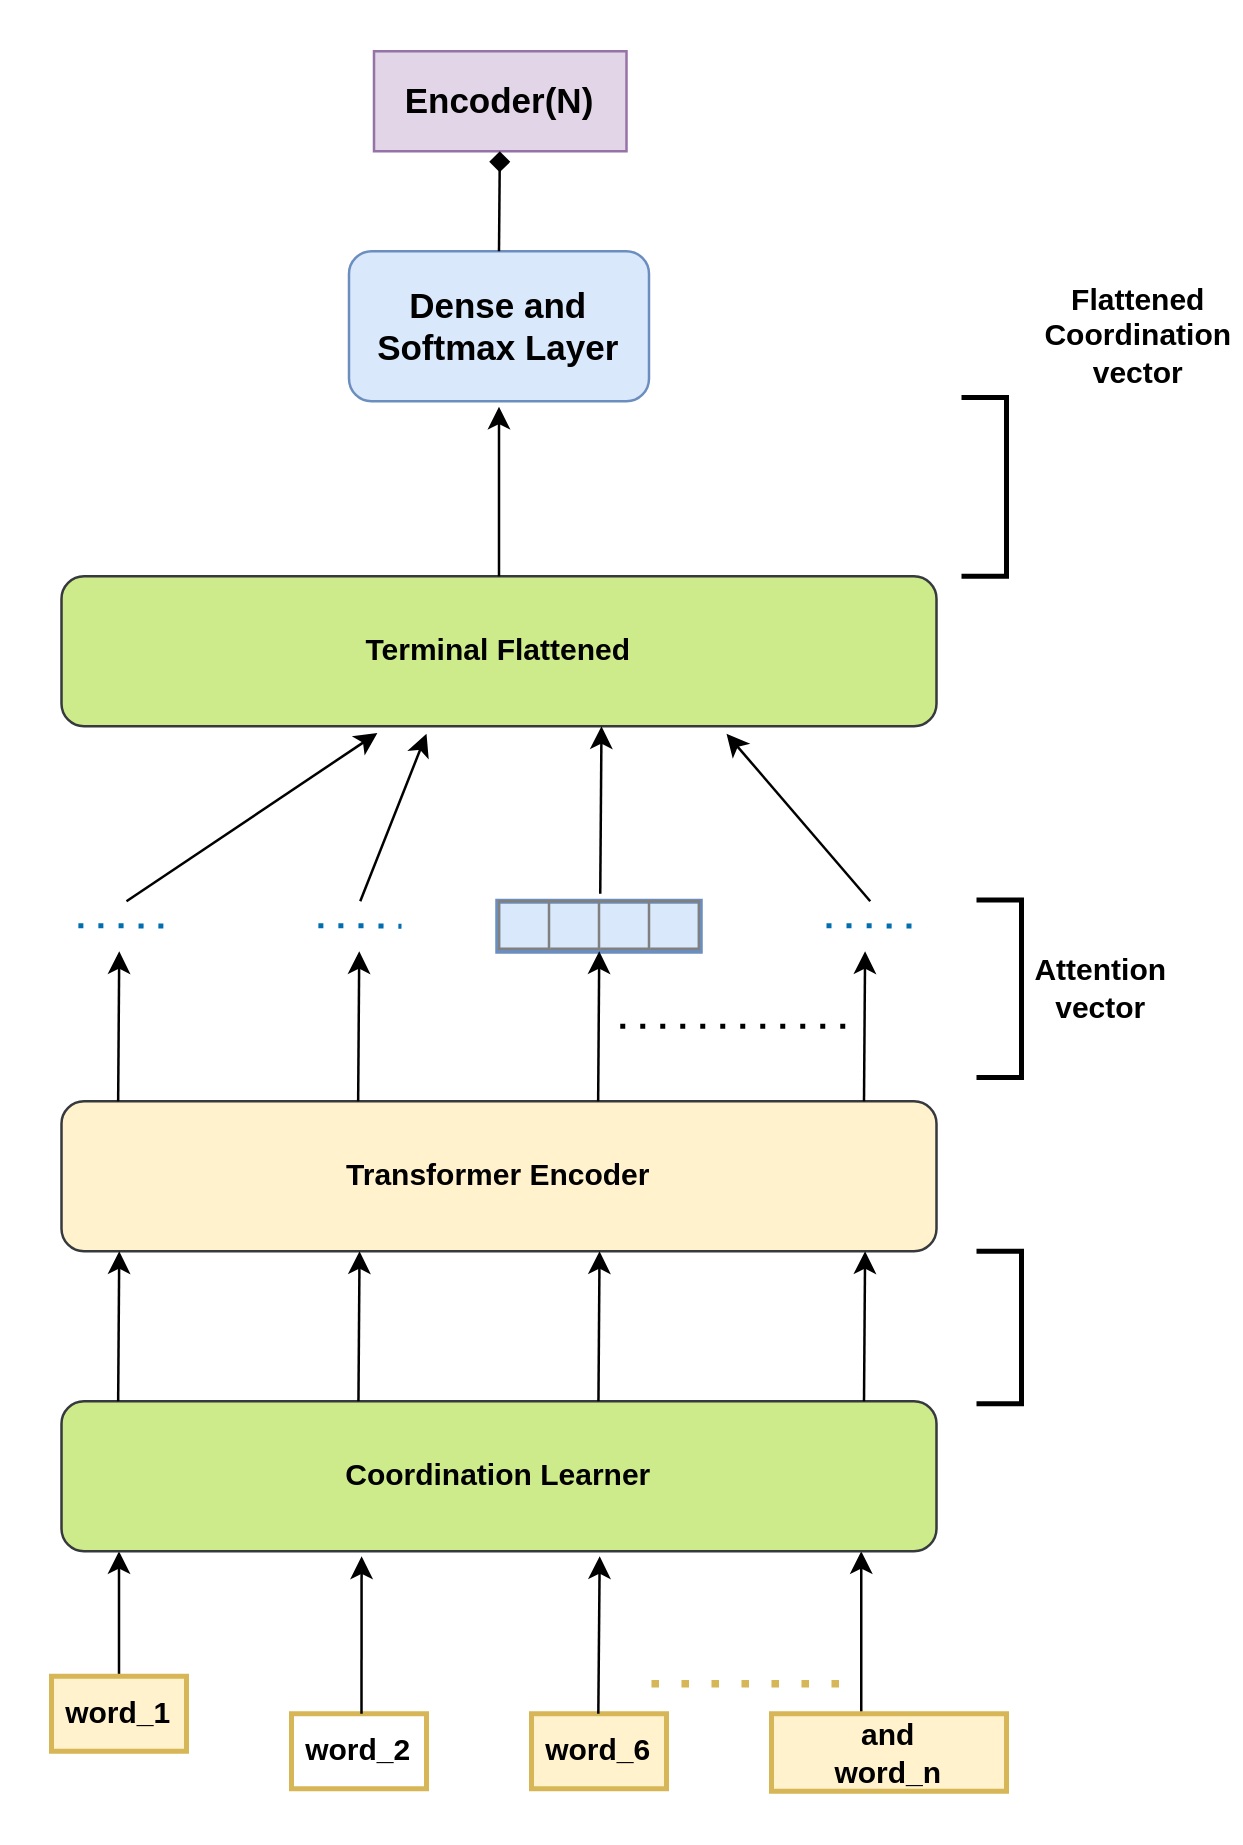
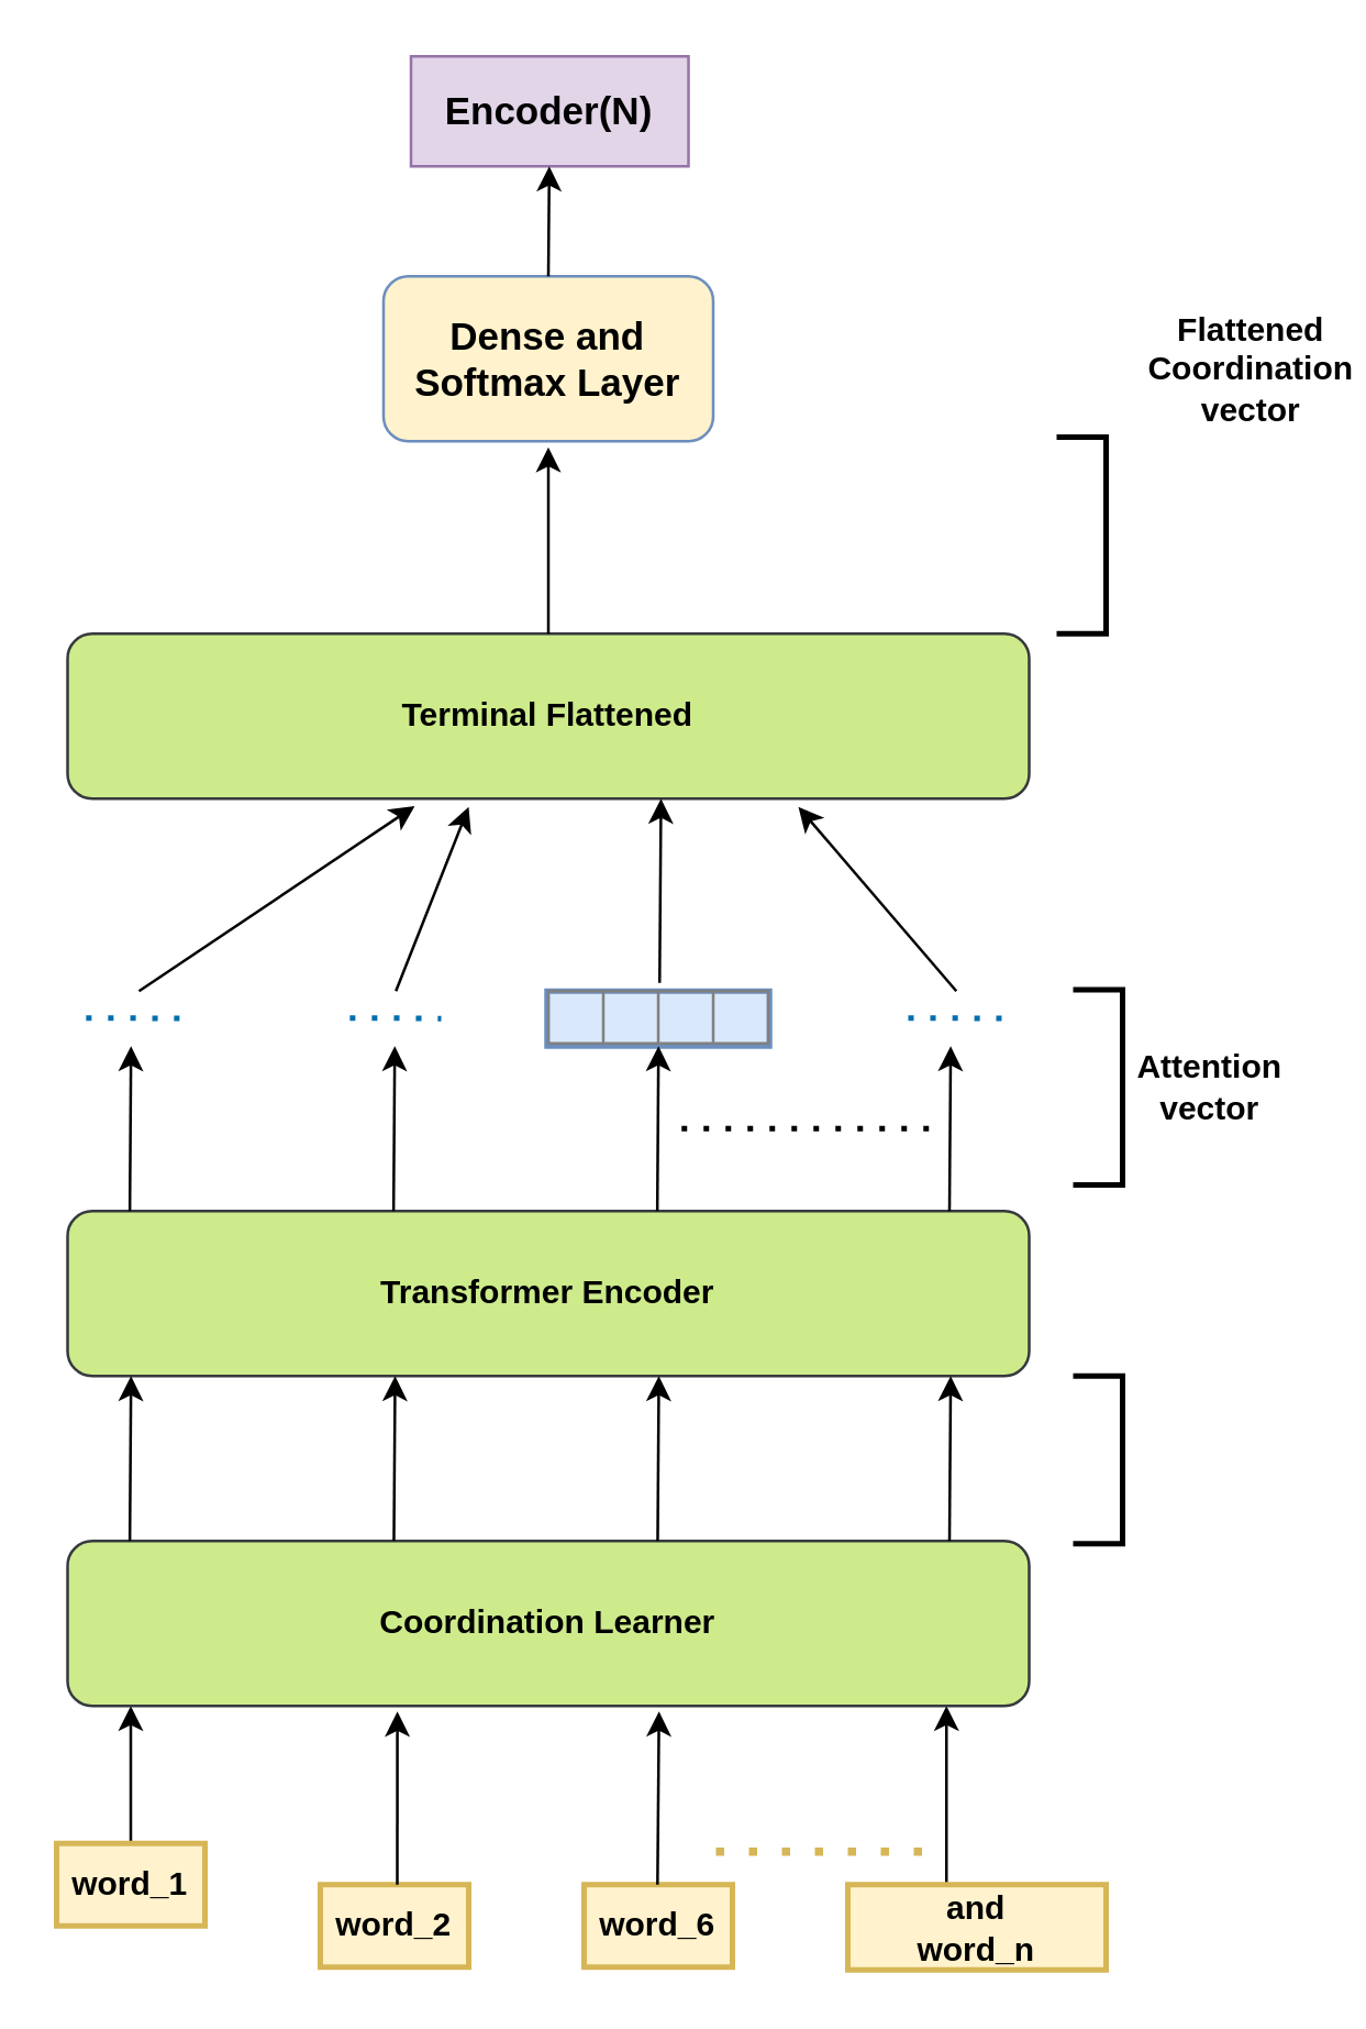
  <mxCell id="0" />
  <mxCell id="1" parent="0" />
  <mxCell id="2" style="edgeStyle=orthogonalEdgeStyle;rounded=0;orthogonalLoop=1;jettySize=auto;html=1;" edge="1" parent="1" source="3"><mxGeometry relative="1" as="geometry"><mxPoint x="47" y="620" as="targetPoint" /></mxGeometry></mxCell>
  <mxCell id="3" value="&lt;b&gt;word_1&lt;/b&gt;" style="rounded=0;whiteSpace=wrap;html=1;strokeWidth=2;fillColor=#fff2cc;strokeColor=#d6b656;" vertex="1" parent="1"><mxGeometry x="20" y="670" width="54" height="30" as="geometry" /></mxCell>
- <mxCell id="4" value="&lt;b&gt;word_2&lt;/b&gt;" style="rounded=0;whiteSpace=wrap;html=1;strokeWidth=2;fillColor=#ffffff;strokeColor=#d6b656;" vertex="1" parent="1"><mxGeometry x="116" y="685" width="54" height="30" as="geometry" /></mxCell>
+ <mxCell id="4" value="&lt;b&gt;word_2&lt;/b&gt;" style="rounded=0;whiteSpace=wrap;html=1;strokeWidth=2;fillColor=#fff2cc;strokeColor=#d6b656;" vertex="1" parent="1"><mxGeometry x="116" y="685" width="54" height="30" as="geometry" /></mxCell>
  <mxCell id="5" value="&lt;b&gt;word_6&lt;/b&gt;" style="rounded=0;whiteSpace=wrap;html=1;strokeWidth=2;fillColor=#fff2cc;strokeColor=#d6b656;" vertex="1" parent="1"><mxGeometry x="212" y="685" width="54" height="30" as="geometry" /></mxCell>
  <mxCell id="6" style="edgeStyle=orthogonalEdgeStyle;rounded=0;orthogonalLoop=1;jettySize=auto;html=1;entryX=0.914;entryY=1;entryDx=0;entryDy=0;entryPerimeter=0;" edge="1" parent="1" target="9"><mxGeometry relative="1" as="geometry"><mxPoint x="344" y="630" as="targetPoint" /><mxPoint x="345" y="685" as="sourcePoint" /><Array as="points"><mxPoint x="344" y="685" /></Array></mxGeometry></mxCell>
  <mxCell id="7" value="&lt;b&gt;and&lt;br&gt;word_n&lt;/b&gt;" style="rounded=0;whiteSpace=wrap;html=1;strokeWidth=2;fillColor=#fff2cc;strokeColor=#d6b656;" vertex="1" parent="1"><mxGeometry x="308" y="685" width="94" height="31" as="geometry" /></mxCell>
  <mxCell id="8" value="" style="endArrow=none;dashed=1;html=1;dashPattern=1 3;strokeWidth=3;fillColor=#fff2cc;strokeColor=#d6b656;endSize=12;startSize=12;" edge="1" parent="1"><mxGeometry width="50" height="50" relative="1" as="geometry"><mxPoint x="260" y="673" as="sourcePoint" /><mxPoint x="342" y="673" as="targetPoint" /></mxGeometry></mxCell>
  <mxCell id="9" value="&lt;b&gt;Coordination Learner&lt;/b&gt;" style="rounded=1;whiteSpace=wrap;html=1;fillColor=#cdeb8b;strokeColor=#36393d;" vertex="1" parent="1"><mxGeometry x="24" y="560" width="350" height="60" as="geometry" /></mxCell>
  <mxCell id="10" value="" style="endArrow=classic;html=1;entryX=0.343;entryY=1.034;entryDx=0;entryDy=0;entryPerimeter=0;" edge="1" parent="1" target="9"><mxGeometry width="50" height="50" relative="1" as="geometry"><mxPoint x="144" y="685" as="sourcePoint" /><mxPoint x="144.55" y="621.98" as="targetPoint" /></mxGeometry></mxCell>
  <mxCell id="11" value="" style="endArrow=classic;html=1;entryX=0.333;entryY=1.033;entryDx=0;entryDy=0;entryPerimeter=0;" edge="1" parent="1"><mxGeometry width="50" height="50" relative="1" as="geometry"><mxPoint x="238.73" y="685" as="sourcePoint" /><mxPoint x="239.28" y="621.98" as="targetPoint" /></mxGeometry></mxCell>
- <mxCell id="12" value="&lt;b&gt;Transformer Encoder&lt;/b&gt;" style="rounded=1;whiteSpace=wrap;html=1;fillColor=#fff2cc;strokeColor=#36393d;" vertex="1" parent="1"><mxGeometry x="24" y="440" width="350" height="60" as="geometry" /></mxCell>
+ <mxCell id="12" value="&lt;b&gt;Transformer Encoder&lt;/b&gt;" style="rounded=1;whiteSpace=wrap;html=1;fillColor=#cdeb8b;strokeColor=#36393d;" vertex="1" parent="1"><mxGeometry x="24" y="440" width="350" height="60" as="geometry" /></mxCell>
  <mxCell id="13" value="" style="endArrow=classic;html=1;entryX=0.066;entryY=1;entryDx=0;entryDy=0;entryPerimeter=0;" edge="1" parent="1" target="12"><mxGeometry width="50" height="50" relative="1" as="geometry"><mxPoint x="46.66" y="560" as="sourcePoint" /><mxPoint x="47" y="510" as="targetPoint" /></mxGeometry></mxCell>
  <mxCell id="14" value="" style="endArrow=classic;html=1;entryX=0.066;entryY=1;entryDx=0;entryDy=0;entryPerimeter=0;" edge="1" parent="1"><mxGeometry width="50" height="50" relative="1" as="geometry"><mxPoint x="142.78" y="560" as="sourcePoint" /><mxPoint x="143.22" y="500" as="targetPoint" /></mxGeometry></mxCell>
  <mxCell id="15" value="" style="endArrow=classic;html=1;entryX=0.066;entryY=1;entryDx=0;entryDy=0;entryPerimeter=0;" edge="1" parent="1"><mxGeometry width="50" height="50" relative="1" as="geometry"><mxPoint x="238.78" y="560" as="sourcePoint" /><mxPoint x="239.22" y="500" as="targetPoint" /></mxGeometry></mxCell>
  <mxCell id="16" value="" style="endArrow=classic;html=1;entryX=0.066;entryY=1;entryDx=0;entryDy=0;entryPerimeter=0;" edge="1" parent="1"><mxGeometry width="50" height="50" relative="1" as="geometry"><mxPoint x="345" y="560" as="sourcePoint" /><mxPoint x="345.44" y="500" as="targetPoint" /></mxGeometry></mxCell>
  <mxCell id="17" value="&lt;table border=&quot;1&quot; width=&quot;100%&quot; style=&quot;width: 100% ; height: 100% ; border-collapse: collapse&quot;&gt;&lt;tbody&gt;&lt;tr&gt;&lt;td align=&quot;center&quot;&gt;&lt;br&gt;&lt;/td&gt;&lt;td align=&quot;center&quot;&gt;&lt;br&gt;&lt;/td&gt;&lt;td align=&quot;center&quot;&gt;&lt;/td&gt;&lt;td&gt;&lt;br&gt;&lt;/td&gt;&lt;/tr&gt;&lt;/tbody&gt;&lt;/table&gt;" style="text;html=1;overflow=fill;fillColor=#dae8fc;strokeWidth=2;strokeColor=#6c8ebf;" vertex="1" parent="1"><mxGeometry x="198.5" y="360" width="81" height="20" as="geometry" /></mxCell>
  <mxCell id="18" value="" style="endArrow=classic;html=1;entryX=0.066;entryY=1;entryDx=0;entryDy=0;entryPerimeter=0;" edge="1" parent="1"><mxGeometry width="50" height="50" relative="1" as="geometry"><mxPoint x="46.66" y="440" as="sourcePoint" /><mxPoint x="47.1" y="380" as="targetPoint" /></mxGeometry></mxCell>
  <mxCell id="19" value="" style="endArrow=classic;html=1;entryX=0.066;entryY=1;entryDx=0;entryDy=0;entryPerimeter=0;" edge="1" parent="1"><mxGeometry width="50" height="50" relative="1" as="geometry"><mxPoint x="142.66" y="440" as="sourcePoint" /><mxPoint x="143.1" y="380" as="targetPoint" /></mxGeometry></mxCell>
  <mxCell id="20" value="" style="endArrow=classic;html=1;entryX=0.066;entryY=1;entryDx=0;entryDy=0;entryPerimeter=0;" edge="1" parent="1"><mxGeometry width="50" height="50" relative="1" as="geometry"><mxPoint x="238.66" y="440" as="sourcePoint" /><mxPoint x="239.1" y="380" as="targetPoint" /></mxGeometry></mxCell>
  <mxCell id="21" value="" style="endArrow=classic;html=1;entryX=0.066;entryY=1;entryDx=0;entryDy=0;entryPerimeter=0;" edge="1" parent="1"><mxGeometry width="50" height="50" relative="1" as="geometry"><mxPoint x="345" y="440" as="sourcePoint" /><mxPoint x="345.44" y="380" as="targetPoint" /></mxGeometry></mxCell>
  <mxCell id="22" value="" style="endArrow=none;dashed=1;html=1;dashPattern=1 3;strokeWidth=2;" edge="1" parent="1"><mxGeometry width="50" height="50" relative="1" as="geometry"><mxPoint x="247.5" y="410" as="sourcePoint" /><mxPoint x="340" y="410" as="targetPoint" /><Array as="points"><mxPoint x="269.5" y="410" /></Array></mxGeometry></mxCell>
  <mxCell id="23" value="" style="endArrow=none;dashed=1;html=1;dashPattern=1 3;strokeWidth=2;fillColor=#1ba1e2;strokeColor=#006EAF;" edge="1" parent="1"><mxGeometry width="50" height="50" relative="1" as="geometry"><mxPoint x="330" y="369.83" as="sourcePoint" /><mxPoint x="370" y="370" as="targetPoint" /><Array as="points"><mxPoint x="352" y="369.83" /></Array></mxGeometry></mxCell>
  <mxCell id="24" value="" style="endArrow=none;dashed=1;html=1;dashPattern=1 3;strokeWidth=2;fillColor=#1ba1e2;strokeColor=#006EAF;" edge="1" parent="1"><mxGeometry width="50" height="50" relative="1" as="geometry"><mxPoint x="126.75" y="369.83" as="sourcePoint" /><mxPoint x="160" y="370" as="targetPoint" /><Array as="points"><mxPoint x="148.75" y="369.83" /></Array></mxGeometry></mxCell>
  <mxCell id="25" value="" style="endArrow=none;dashed=1;html=1;dashPattern=1 3;strokeWidth=2;fillColor=#1ba1e2;strokeColor=#006EAF;" edge="1" parent="1"><mxGeometry width="50" height="50" relative="1" as="geometry"><mxPoint x="30.75" y="369.83" as="sourcePoint" /><mxPoint x="70" y="370" as="targetPoint" /><Array as="points"><mxPoint x="52.75" y="369.83" /></Array></mxGeometry></mxCell>
  <mxCell id="26" value="&lt;b&gt;Terminal Flattened&lt;/b&gt;" style="rounded=1;whiteSpace=wrap;html=1;fillColor=#cdeb8b;strokeColor=#36393d;" vertex="1" parent="1"><mxGeometry x="24" y="230" width="350" height="60" as="geometry" /></mxCell>
  <mxCell id="27" value="" style="endArrow=classic;html=1;entryX=0.361;entryY=1.045;entryDx=0;entryDy=0;entryPerimeter=0;" edge="1" parent="1" target="26"><mxGeometry width="50" height="50" relative="1" as="geometry"><mxPoint x="50" y="360" as="sourcePoint" /><mxPoint x="100" y="310" as="targetPoint" /></mxGeometry></mxCell>
  <mxCell id="28" value="" style="endArrow=classic;html=1;" edge="1" parent="1"><mxGeometry width="50" height="50" relative="1" as="geometry"><mxPoint x="143.5" y="360" as="sourcePoint" /><mxPoint x="170" y="293" as="targetPoint" /></mxGeometry></mxCell>
  <mxCell id="29" value="" style="endArrow=classic;html=1;" edge="1" parent="1"><mxGeometry width="50" height="50" relative="1" as="geometry"><mxPoint x="239.5" y="357" as="sourcePoint" /><mxPoint x="240" y="290" as="targetPoint" /></mxGeometry></mxCell>
  <mxCell id="30" value="" style="endArrow=classic;html=1;" edge="1" parent="1"><mxGeometry width="50" height="50" relative="1" as="geometry"><mxPoint x="347.5" y="360" as="sourcePoint" /><mxPoint x="290" y="293" as="targetPoint" /></mxGeometry></mxCell>
- <mxCell id="31" value="&lt;b&gt;&lt;font style=&quot;font-size: 14px&quot;&gt;Dense and &lt;br&gt;Softmax Layer&lt;/font&gt;&lt;/b&gt;" style="rounded=1;whiteSpace=wrap;html=1;fillColor=#dae8fc;strokeColor=#6c8ebf;" vertex="1" parent="1"><mxGeometry x="139" y="100" width="120" height="60" as="geometry" /></mxCell>
+ <mxCell id="31" value="&lt;b&gt;&lt;font style=&quot;font-size: 14px&quot;&gt;Dense and &lt;br&gt;Softmax Layer&lt;/font&gt;&lt;/b&gt;" style="rounded=1;whiteSpace=wrap;html=1;fillColor=#fff2cc;strokeColor=#6c8ebf;" vertex="1" parent="1"><mxGeometry x="139" y="100" width="120" height="60" as="geometry" /></mxCell>
  <mxCell id="32" value="&lt;font style=&quot;font-size: 14px&quot;&gt;&lt;b&gt;Encoder(N)&lt;/b&gt;&lt;/font&gt;" style="rounded=0;whiteSpace=wrap;html=1;fillColor=#e1d5e7;strokeColor=#9673a6;" vertex="1" parent="1"><mxGeometry x="149" y="20" width="101" height="40" as="geometry" /></mxCell>
- <mxCell id="33" value="" style="endArrow=diamond;html=1;exitX=0.5;exitY=0;exitDx=0;exitDy=0;" edge="1" parent="1" source="31" target="32"><mxGeometry width="50" height="50" relative="1" as="geometry"><mxPoint x="-193.5" y="80" as="sourcePoint" /><mxPoint x="181.5" y="30" as="targetPoint" /><Array as="points" /></mxGeometry></mxCell>
+ <mxCell id="33" value="" style="endArrow=classic;html=1;exitX=0.5;exitY=0;exitDx=0;exitDy=0;" edge="1" parent="1" source="31" target="32"><mxGeometry width="50" height="50" relative="1" as="geometry"><mxPoint x="-193.5" y="80" as="sourcePoint" /><mxPoint x="181.5" y="30" as="targetPoint" /><Array as="points" /></mxGeometry></mxCell>
  <mxCell id="34" value="" style="endArrow=classic;html=1;entryX=0.425;entryY=1.036;entryDx=0;entryDy=0;entryPerimeter=0;" edge="1" parent="1"><mxGeometry width="50" height="50" relative="1" as="geometry"><mxPoint x="199" y="230" as="sourcePoint" /><mxPoint x="199" y="162.16" as="targetPoint" /></mxGeometry></mxCell>
  <mxCell id="35" value="" style="strokeWidth=2;html=1;shape=mxgraph.flowchart.annotation_1;align=left;pointerEvents=1;fillColor=#ffffff;gradientColor=#ffffff;rotation=-180;" vertex="1" parent="1"><mxGeometry x="390" y="359.5" width="18" height="71" as="geometry" /></mxCell>
  <mxCell id="36" value="&lt;b&gt;Attention vector&lt;/b&gt;" style="text;html=1;strokeColor=none;fillColor=none;align=center;verticalAlign=middle;whiteSpace=wrap;rounded=0;" vertex="1" parent="1"><mxGeometry x="420" y="385" width="40" height="20" as="geometry" /></mxCell>
  <mxCell id="37" value="" style="strokeWidth=2;html=1;shape=mxgraph.flowchart.annotation_1;align=left;pointerEvents=1;fillColor=#ffffff;gradientColor=#ffffff;rotation=-180;" vertex="1" parent="1"><mxGeometry x="384" y="158.5" width="18" height="71.5" as="geometry" /></mxCell>
  <mxCell id="38" value="&lt;b&gt;Flattened Coordination vector&lt;/b&gt;" style="text;html=1;strokeColor=none;fillColor=none;align=center;verticalAlign=middle;whiteSpace=wrap;rounded=0;" vertex="1" parent="1"><mxGeometry x="435" y="124.25" width="40" height="20" as="geometry" /></mxCell>
  <mxCell id="39" value="" style="strokeWidth=2;html=1;shape=mxgraph.flowchart.annotation_1;align=left;pointerEvents=1;fillColor=#ffffff;gradientColor=#ffffff;rotation=-180;" vertex="1" parent="1"><mxGeometry x="390" y="500" width="18" height="61" as="geometry" /></mxCell>
